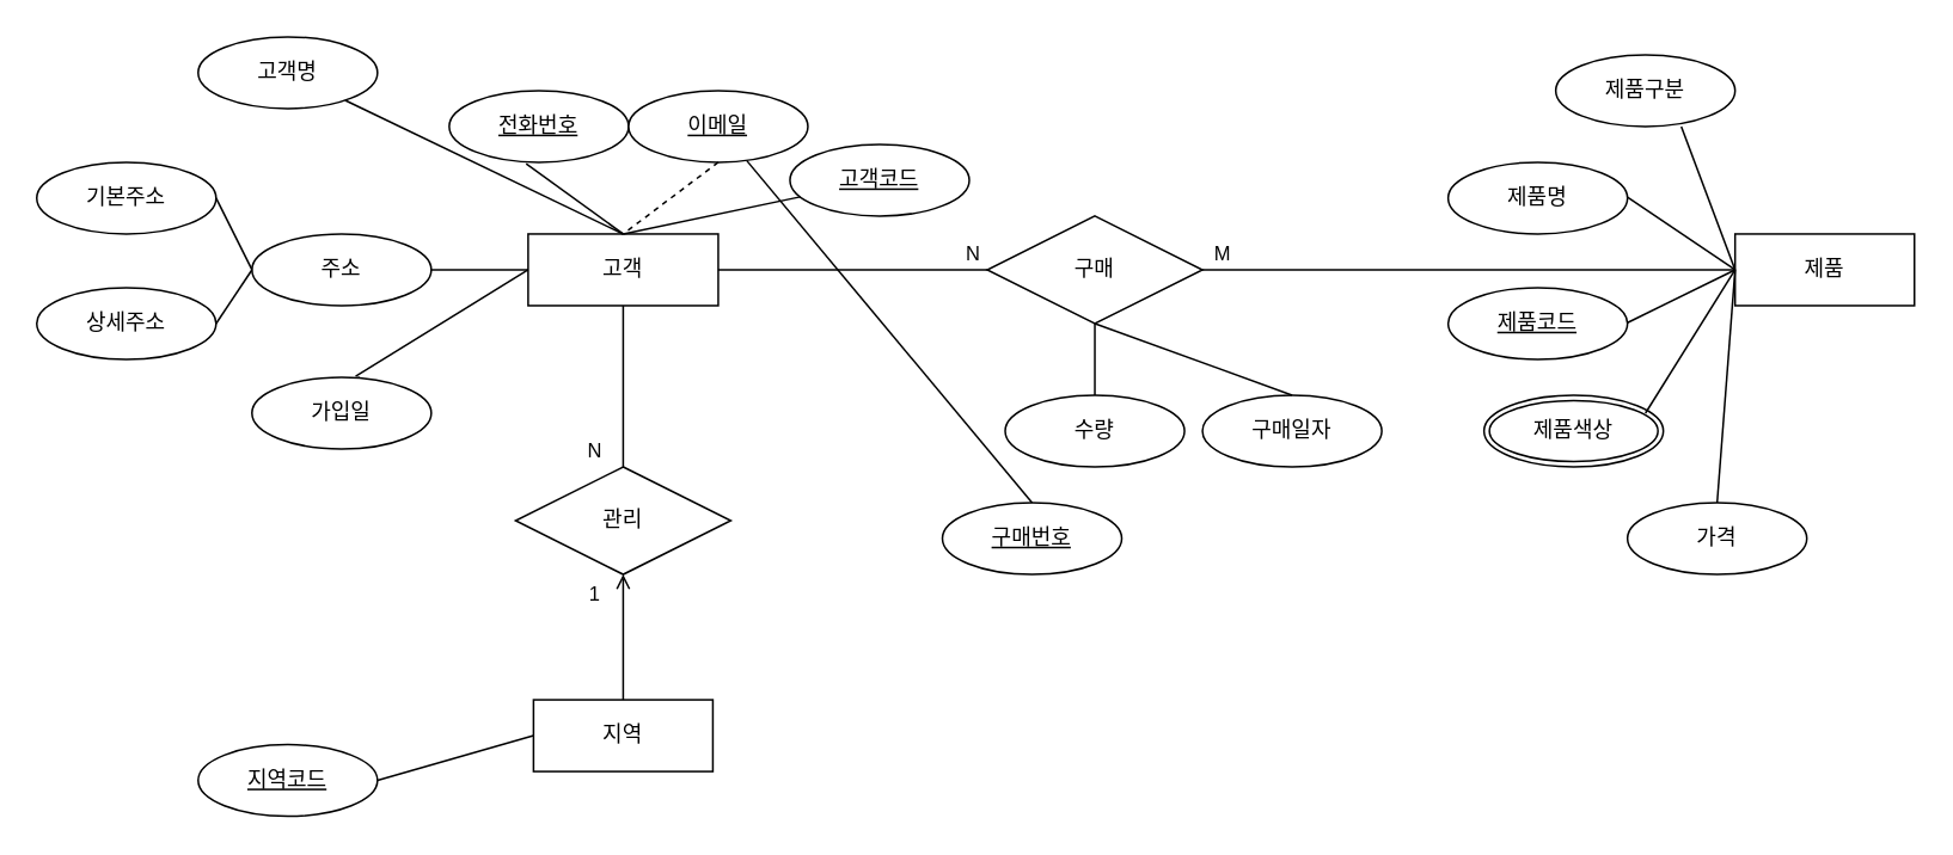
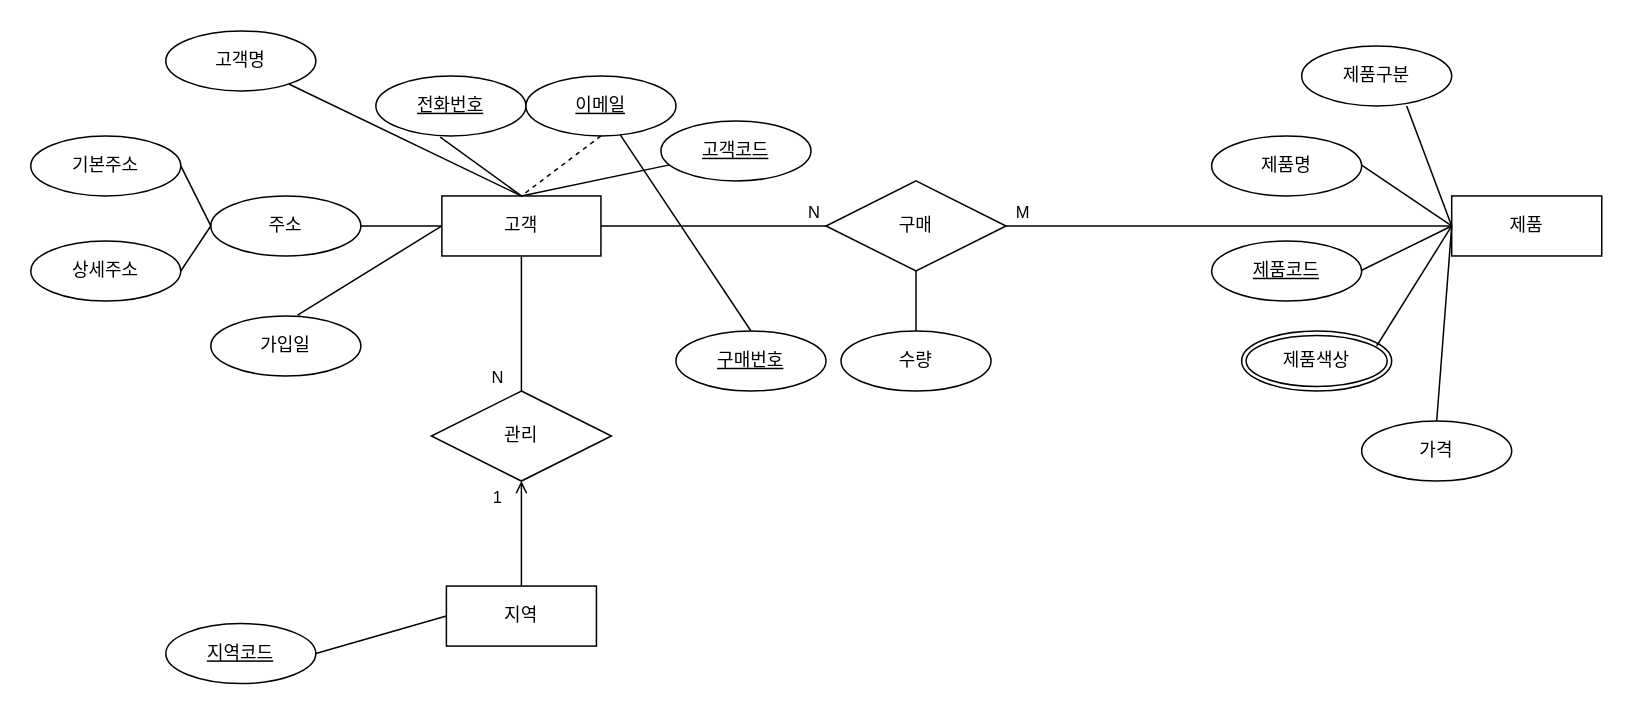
  <mxCell id="0" />
  <mxCell id="1" parent="0" />
  <mxCell id="2" value="고객" style="whiteSpace=wrap;html=1;align=center;" vertex="1" parent="1"><mxGeometry x="294" y="130" width="106" height="40" as="geometry" /></mxCell>
  <mxCell id="3" value="고객명" style="ellipse;whiteSpace=wrap;html=1;align=center;" vertex="1" parent="1"><mxGeometry x="110" y="20" width="100" height="40" as="geometry" /></mxCell>
  <mxCell id="4" value="" style="endArrow=none;html=1;rounded=0;entryX=0.5;entryY=0;entryDx=0;entryDy=0;" edge="1" parent="1" source="3" target="2"><mxGeometry relative="1" as="geometry"><mxPoint x="180" y="150" as="sourcePoint" /><mxPoint x="340" y="150" as="targetPoint" /></mxGeometry></mxCell>
  <mxCell id="5" value="전화번호" style="ellipse;whiteSpace=wrap;html=1;align=center;fontStyle=4;" vertex="1" parent="1"><mxGeometry x="250" y="50" width="100" height="40" as="geometry" /></mxCell>
  <mxCell id="6" value="" style="endArrow=none;html=1;rounded=0;exitX=0.429;exitY=1.021;exitDx=0;exitDy=0;entryX=0.5;entryY=0;entryDx=0;entryDy=0;exitPerimeter=0;" edge="1" parent="1" source="5" target="2"><mxGeometry relative="1" as="geometry"><mxPoint x="180" y="150" as="sourcePoint" /><mxPoint x="340" y="150" as="targetPoint" /></mxGeometry></mxCell>
  <mxCell id="7" value="&lt;u&gt;이메일&lt;/u&gt;" style="ellipse;whiteSpace=wrap;html=1;align=center;" vertex="1" parent="1"><mxGeometry x="350" y="50" width="100" height="40" as="geometry" /></mxCell>
  <mxCell id="8" value="" style="endArrow=none;html=1;rounded=0;exitX=0.5;exitY=1;exitDx=0;exitDy=0;entryX=0.5;entryY=0;entryDx=0;entryDy=0;dashed=1;" edge="1" parent="1" source="7" target="2"><mxGeometry relative="1" as="geometry"><mxPoint x="180" y="150" as="sourcePoint" /><mxPoint x="340" y="150" as="targetPoint" /></mxGeometry></mxCell>
  <mxCell id="9" value="고객코드" style="ellipse;whiteSpace=wrap;html=1;align=center;fontStyle=4;" vertex="1" parent="1"><mxGeometry x="440" y="80" width="100" height="40" as="geometry" /></mxCell>
  <mxCell id="10" value="" style="endArrow=none;html=1;rounded=0;entryX=0.5;entryY=0;entryDx=0;entryDy=0;" edge="1" parent="1" source="9" target="2"><mxGeometry relative="1" as="geometry"><mxPoint x="180" y="150" as="sourcePoint" /><mxPoint x="340" y="150" as="targetPoint" /></mxGeometry></mxCell>
  <mxCell id="11" value="주소" style="ellipse;whiteSpace=wrap;html=1;align=center;" vertex="1" parent="1"><mxGeometry x="140" y="130" width="100" height="40" as="geometry" /></mxCell>
  <mxCell id="12" value="" style="endArrow=none;html=1;rounded=0;entryX=0;entryY=0.5;entryDx=0;entryDy=0;" edge="1" parent="1" target="2"><mxGeometry relative="1" as="geometry"><mxPoint x="240" y="150" as="sourcePoint" /><mxPoint x="290" y="150" as="targetPoint" /></mxGeometry></mxCell>
  <mxCell id="13" value="기본주소" style="ellipse;whiteSpace=wrap;html=1;align=center;" vertex="1" parent="1"><mxGeometry x="20" y="90" width="100" height="40" as="geometry" /></mxCell>
  <mxCell id="14" value="상세주소" style="ellipse;whiteSpace=wrap;html=1;align=center;" vertex="1" parent="1"><mxGeometry x="20" y="160" width="100" height="40" as="geometry" /></mxCell>
  <mxCell id="15" value="" style="endArrow=none;html=1;rounded=0;entryX=0;entryY=0.5;entryDx=0;entryDy=0;exitX=1;exitY=0.5;exitDx=0;exitDy=0;" edge="1" parent="1" source="13" target="11"><mxGeometry relative="1" as="geometry"><mxPoint x="120" y="110" as="sourcePoint" /><mxPoint x="280" y="109.5" as="targetPoint" /></mxGeometry></mxCell>
  <mxCell id="16" value="" style="endArrow=none;html=1;rounded=0;entryX=0;entryY=0.5;entryDx=0;entryDy=0;" edge="1" parent="1" target="11"><mxGeometry relative="1" as="geometry"><mxPoint x="120" y="180" as="sourcePoint" /><mxPoint x="280" y="179.5" as="targetPoint" /></mxGeometry></mxCell>
  <mxCell id="17" value="" style="endArrow=none;html=1;rounded=0;entryX=0;entryY=0.5;entryDx=0;entryDy=0;exitX=0.578;exitY=-0.016;exitDx=0;exitDy=0;exitPerimeter=0;" edge="1" parent="1" source="19" target="2"><mxGeometry relative="1" as="geometry"><mxPoint x="200" y="210" as="sourcePoint" /><mxPoint x="340" y="210" as="targetPoint" /></mxGeometry></mxCell>
  <mxCell id="18" value="" style="endArrow=none;html=1;rounded=0;entryX=0;entryY=0.5;entryDx=0;entryDy=0;" edge="1" parent="1" target="19"><mxGeometry relative="1" as="geometry"><mxPoint x="200" y="210" as="sourcePoint" /><mxPoint x="294" y="150" as="targetPoint" /></mxGeometry></mxCell>
  <mxCell id="19" value="가입일" style="ellipse;whiteSpace=wrap;html=1;align=center;" vertex="1" parent="1"><mxGeometry x="140" y="210" width="100" height="40" as="geometry" /></mxCell>
  <mxCell id="20" value="" style="endArrow=none;html=1;rounded=0;entryX=0.5;entryY=1;entryDx=0;entryDy=0;exitX=0.5;exitY=0;exitDx=0;exitDy=0;" edge="1" parent="1" source="36" target="2"><mxGeometry relative="1" as="geometry"><mxPoint x="320" y="210" as="sourcePoint" /><mxPoint x="480" y="290" as="targetPoint" /></mxGeometry></mxCell>
  <mxCell id="21" value="N" style="edgeLabel;html=1;align=center;verticalAlign=middle;resizable=0;points=[];" vertex="1" connectable="0" parent="20"><mxGeometry x="0.433" relative="1" as="geometry"><mxPoint x="-17" y="54" as="offset" /></mxGeometry></mxCell>
  <mxCell id="22" value="지역" style="whiteSpace=wrap;html=1;align=center;" vertex="1" parent="1"><mxGeometry x="297" y="390" width="100" height="40" as="geometry" /></mxCell>
  <mxCell id="23" value="지역코드" style="ellipse;whiteSpace=wrap;html=1;align=center;fontStyle=4;" vertex="1" parent="1"><mxGeometry x="110" y="415" width="100" height="40" as="geometry" /></mxCell>
  <mxCell id="24" value="" style="endArrow=none;html=1;rounded=0;entryX=0;entryY=0.5;entryDx=0;entryDy=0;exitX=1;exitY=0.5;exitDx=0;exitDy=0;" edge="1" parent="1" source="23" target="22"><mxGeometry relative="1" as="geometry"><mxPoint x="150" y="439.5" as="sourcePoint" /><mxPoint x="310" y="439.5" as="targetPoint" /></mxGeometry></mxCell>
  <mxCell id="25" value="제품" style="whiteSpace=wrap;html=1;align=center;" vertex="1" parent="1"><mxGeometry x="967" y="130" width="100" height="40" as="geometry" /></mxCell>
  <mxCell id="26" value="제품명" style="ellipse;whiteSpace=wrap;html=1;align=center;" vertex="1" parent="1"><mxGeometry x="807" y="90" width="100" height="40" as="geometry" /></mxCell>
  <mxCell id="27" value="제품코드" style="ellipse;whiteSpace=wrap;html=1;align=center;fontStyle=4;" vertex="1" parent="1"><mxGeometry x="807" y="160" width="100" height="40" as="geometry" /></mxCell>
  <mxCell id="28" value="" style="endArrow=none;html=1;rounded=0;entryX=0;entryY=0.5;entryDx=0;entryDy=0;" edge="1" parent="1" target="25"><mxGeometry relative="1" as="geometry"><mxPoint x="907" y="179.5" as="sourcePoint" /><mxPoint x="1067" y="179.5" as="targetPoint" /></mxGeometry></mxCell>
  <mxCell id="29" value="" style="endArrow=none;html=1;rounded=0;entryX=0;entryY=0.5;entryDx=0;entryDy=0;" edge="1" parent="1" target="25"><mxGeometry relative="1" as="geometry"><mxPoint x="907" y="109.5" as="sourcePoint" /><mxPoint x="1067" y="109.5" as="targetPoint" /></mxGeometry></mxCell>
  <mxCell id="30" value="제품구분" style="ellipse;whiteSpace=wrap;html=1;align=center;" vertex="1" parent="1"><mxGeometry x="867" y="30" width="100" height="40" as="geometry" /></mxCell>
  <mxCell id="31" value="" style="endArrow=none;html=1;rounded=0;entryX=0;entryY=0.5;entryDx=0;entryDy=0;" edge="1" parent="1" target="25"><mxGeometry relative="1" as="geometry"><mxPoint x="937" y="70" as="sourcePoint" /><mxPoint x="947" y="150" as="targetPoint" /></mxGeometry></mxCell>
  <mxCell id="32" value="제품색상" style="ellipse;shape=doubleEllipse;margin=3;whiteSpace=wrap;html=1;align=center;" vertex="1" parent="1"><mxGeometry x="827" y="220" width="100" height="40" as="geometry" /></mxCell>
  <mxCell id="33" value="" style="endArrow=none;html=1;rounded=0;entryX=0;entryY=0.5;entryDx=0;entryDy=0;" edge="1" parent="1" target="25"><mxGeometry relative="1" as="geometry"><mxPoint x="917" y="230" as="sourcePoint" /><mxPoint x="947" y="150" as="targetPoint" /><Array as="points"><mxPoint x="917" y="230" /></Array></mxGeometry></mxCell>
  <mxCell id="34" value="가격" style="ellipse;whiteSpace=wrap;html=1;align=center;" vertex="1" parent="1"><mxGeometry x="907" y="280" width="100" height="40" as="geometry" /></mxCell>
  <mxCell id="35" value="" style="endArrow=none;html=1;rounded=0;entryX=0;entryY=0.5;entryDx=0;entryDy=0;exitX=0.5;exitY=0;exitDx=0;exitDy=0;" edge="1" parent="1" source="34" target="25"><mxGeometry relative="1" as="geometry"><mxPoint x="907" y="220" as="sourcePoint" /><mxPoint x="1067" y="220" as="targetPoint" /></mxGeometry></mxCell>
  <mxCell id="36" value="관리" style="shape=rhombus;perimeter=rhombusPerimeter;whiteSpace=wrap;html=1;align=center;" vertex="1" parent="1"><mxGeometry x="287" y="260" width="120" height="60" as="geometry" /></mxCell>
  <mxCell id="37" value="" style="endArrow=open;html=1;rounded=0;entryX=0.5;entryY=1;entryDx=0;entryDy=0;exitX=0.5;exitY=0;exitDx=0;exitDy=0;" edge="1" parent="1" source="22" target="36"><mxGeometry relative="1" as="geometry"><mxPoint x="230" y="330" as="sourcePoint" /><mxPoint x="390" y="330" as="targetPoint" /></mxGeometry></mxCell>
  <mxCell id="38" value="1" style="edgeLabel;html=1;align=center;verticalAlign=middle;resizable=0;points=[];" vertex="1" connectable="0" parent="37"><mxGeometry x="-0.269" y="-1" relative="1" as="geometry"><mxPoint x="-18" y="-34" as="offset" /></mxGeometry></mxCell>
  <mxCell id="39" value="구매" style="shape=rhombus;perimeter=rhombusPerimeter;whiteSpace=wrap;html=1;align=center;" vertex="1" parent="1"><mxGeometry x="550" y="120" width="120" height="60" as="geometry" /></mxCell>
- <mxCell id="40" value="구매번호" style="ellipse;whiteSpace=wrap;html=1;align=center;fontStyle=4;" vertex="1" parent="1"><mxGeometry x="525" y="280" width="100" height="40" as="geometry" /></mxCell>
+ <mxCell id="40" value="구매번호" style="ellipse;whiteSpace=wrap;html=1;align=center;fontStyle=4;" vertex="1" parent="1"><mxGeometry x="450" y="220" width="100" height="40" as="geometry" /></mxCell>
  <mxCell id="41" value="수량" style="ellipse;whiteSpace=wrap;html=1;align=center;" vertex="1" parent="1"><mxGeometry x="560" y="220" width="100" height="40" as="geometry" /></mxCell>
- <mxCell id="42" value="구매일자" style="ellipse;whiteSpace=wrap;html=1;align=center;" vertex="1" parent="1"><mxGeometry x="670" y="220" width="100" height="40" as="geometry" /></mxCell>
  <mxCell id="43" value="" style="endArrow=none;html=1;rounded=0;exitX=0.5;exitY=0;exitDx=0;exitDy=0;" edge="1" parent="1" source="40" target="7"><mxGeometry relative="1" as="geometry"><mxPoint x="500" y="210" as="sourcePoint" /><mxPoint x="660" y="210" as="targetPoint" /></mxGeometry></mxCell>
  <mxCell id="44" value="" style="endArrow=none;html=1;rounded=0;exitX=0.5;exitY=0;exitDx=0;exitDy=0;" edge="1" parent="1" source="41"><mxGeometry relative="1" as="geometry"><mxPoint x="510" y="230" as="sourcePoint" /><mxPoint x="610" y="180" as="targetPoint" /></mxGeometry></mxCell>
- <mxCell id="45" value="" style="endArrow=none;html=1;rounded=0;exitX=0.5;exitY=0;exitDx=0;exitDy=0;entryX=0.5;entryY=1;entryDx=0;entryDy=0;" edge="1" parent="1" source="42" target="39"><mxGeometry relative="1" as="geometry"><mxPoint x="620" y="230" as="sourcePoint" /><mxPoint x="620" y="190" as="targetPoint" /></mxGeometry></mxCell>
  <mxCell id="46" value="" style="endArrow=none;html=1;rounded=0;exitX=1;exitY=0.5;exitDx=0;exitDy=0;entryX=0;entryY=0.5;entryDx=0;entryDy=0;" edge="1" parent="1" source="2" target="39"><mxGeometry relative="1" as="geometry"><mxPoint x="407" y="149.44" as="sourcePoint" /><mxPoint x="550" y="149" as="targetPoint" /></mxGeometry></mxCell>
  <mxCell id="47" value="N" style="edgeLabel;html=1;align=center;verticalAlign=middle;resizable=0;points=[];" vertex="1" connectable="0" parent="46"><mxGeometry x="0.675" y="-3" relative="1" as="geometry"><mxPoint x="15" y="-13" as="offset" /></mxGeometry></mxCell>
  <mxCell id="48" value="" style="endArrow=none;html=1;rounded=0;exitX=1;exitY=0.5;exitDx=0;exitDy=0;entryX=0;entryY=0.5;entryDx=0;entryDy=0;" edge="1" parent="1" source="39" target="25"><mxGeometry relative="1" as="geometry"><mxPoint x="690" y="149.44" as="sourcePoint" /><mxPoint x="840" y="149.44" as="targetPoint" /></mxGeometry></mxCell>
  <mxCell id="49" value="M" style="edgeLabel;html=1;align=center;verticalAlign=middle;resizable=0;points=[];" vertex="1" connectable="0" parent="48"><mxGeometry x="-0.778" y="4" relative="1" as="geometry"><mxPoint x="-23" y="-6" as="offset" /></mxGeometry></mxCell>
